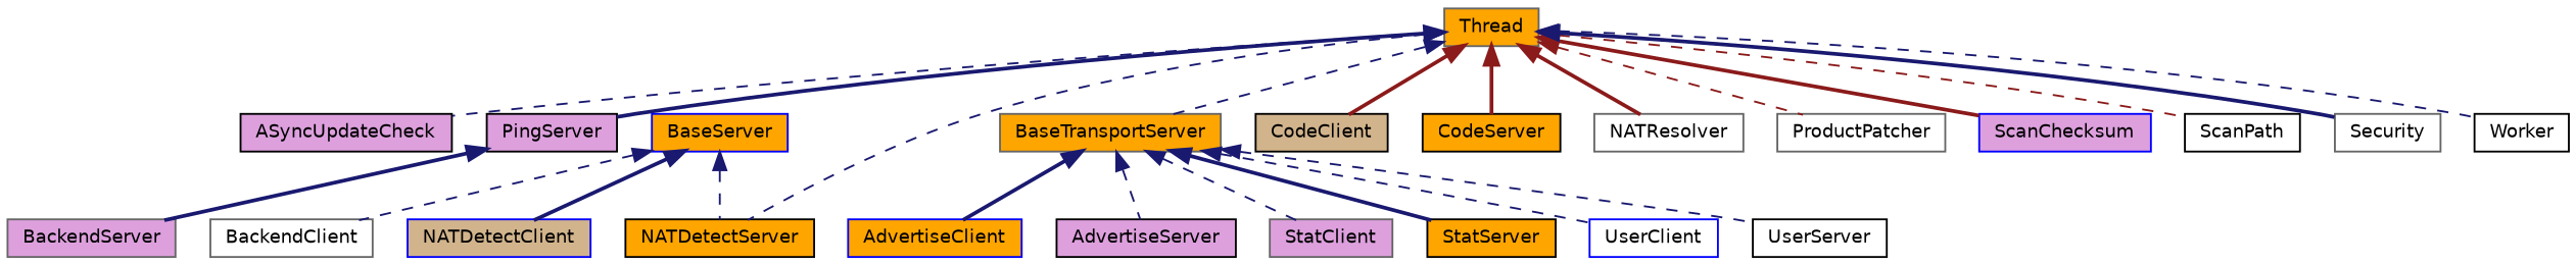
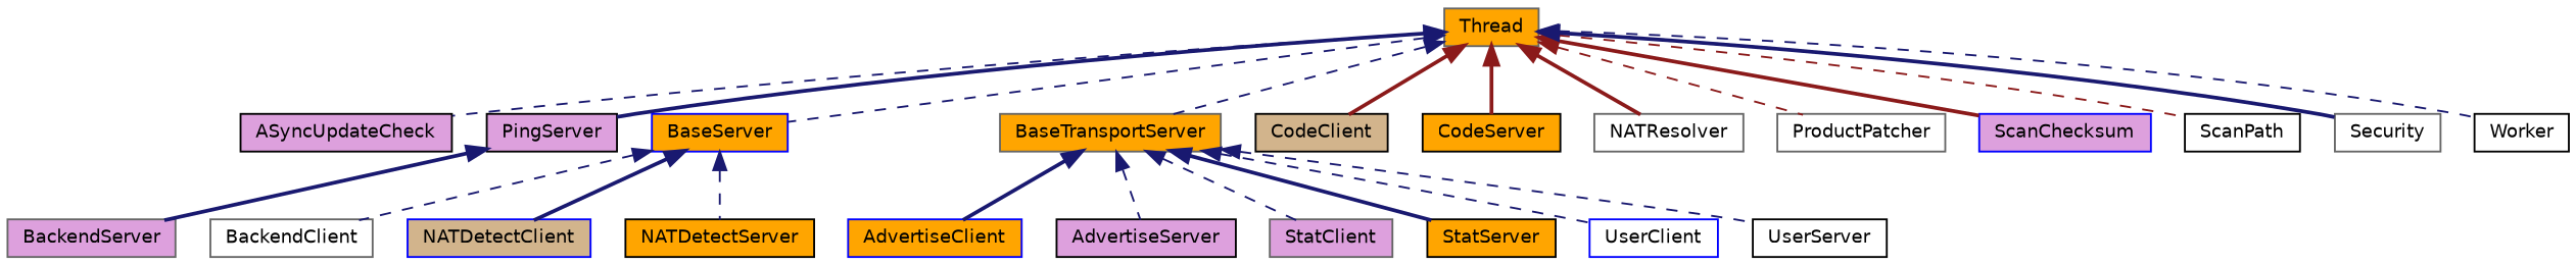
  digraph {
    rankdir=TB
    node [color=black fillcolor=white fontname=Helvetica fontsize=10 shape=record style=filled]
    edge [color=midnightblue dir=back fontname=Helvetica fontsize=10 labelfontname=Helvetica labelfontsize=10 style=dashed]
    n1 [color=gray40 fillcolor=orange fontcolor=black height=0.2 label=Thread width=0.4]
    n2 [fillcolor=plum height=0.2 label=ASyncUpdateCheck width=0.4]
    n3 [fillcolor=plum height=0.2 label=PingServer width=0.4]
    n4 [color=blue fillcolor=orange height=0.2 label=BaseServer width=0.4]
    n5 [color=gray40 fillcolor=orange height=0.2 label=BaseTransportServer width=0.4]
    n6 [fillcolor=tan height=0.2 label=CodeClient width=0.4]
    n7 [fillcolor=orange height=0.2 label=CodeServer width=0.4]
    n8 [color=gray40 height=0.2 label=NATResolver width=0.4]
    n9 [color=gray40 height=0.2 label=ProductPatcher width=0.4]
    n10 [color=blue fillcolor=plum height=0.2 label=ScanChecksum width=0.4]
    n11 [height=0.2 label=ScanPath width=0.4]
    n12 [color=gray40 height=0.2 label=Security width=0.4]
    n13 [height=0.2 label=Worker width=0.4]
    n14 [color=gray40 fillcolor=plum height=0.2 label=BackendServer width=0.4]
    n15 [color=gray40 height=0.2 label=BackendClient width=0.4]
    n16 [color=blue fillcolor=tan height=0.2 label=NATDetectClient width=0.4]
    n17 [fillcolor=orange height=0.2 label=NATDetectServer width=0.4]
    n18 [color=blue fillcolor=orange height=0.2 label=AdvertiseClient width=0.4]
    n19 [fillcolor=plum height=0.2 label=AdvertiseServer width=0.4]
    n20 [color=gray40 fillcolor=plum height=0.2 label=StatClient width=0.4]
    n21 [fillcolor=orange height=0.2 label=StatServer width=0.4]
    n22 [color=blue height=0.2 label=UserClient width=0.4]
    n23 [height=0.2 label=UserServer width=0.4]
    n1 -> n2
    n1 -> n3 [style=bold]
-   n1 -> n17
+   n1 -> n4
    n1 -> n5
    n1 -> n6 [color=firebrick4 style=bold]
    n1 -> n7 [color=firebrick4 style=bold]
    n1 -> n8 [color=firebrick4 style=bold]
    n1 -> n9 [color=firebrick4]
    n1 -> n10 [color=firebrick4 style=bold]
    n1 -> n11 [color=firebrick4]
    n1 -> n12 [style=bold]
    n1 -> n13
    n3 -> n14 [style=bold]
    n4 -> n15
    n4 -> n16 [style=bold]
    n4 -> n17
    n5 -> n18 [style=bold]
    n5 -> n19
    n5 -> n20
    n5 -> n21 [style=bold]
    n5 -> n22
    n5 -> n23
  }
